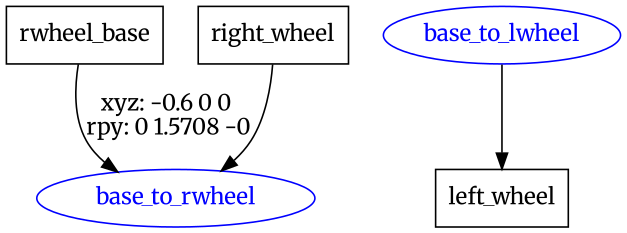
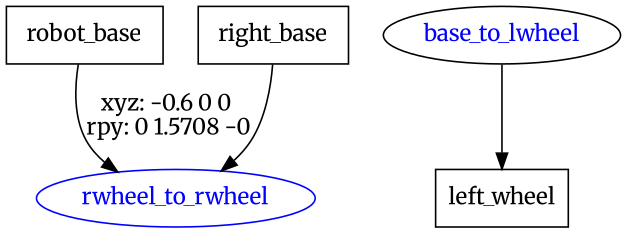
  digraph {
    fontname=Merriweather
    node [fontname=Merriweather shape=box]
    edge [fontname=Merriweather]
-   n1 [label=rwheel_base]
-   base_to_rwheel [color=blue fontcolor=blue shape=ellipse]
-   base_to_lwheel [color=blue fontcolor=blue shape=ellipse]
+   n1 [label=robot_base]
+   base_to_rwheel [color=blue fontcolor=blue shape=ellipse label=rwheel_to_rwheel]
+   base_to_lwheel [color=black fontcolor=blue shape=ellipse]
    n4 [label=left_wheel]
-   n5 [label=right_wheel]
+   n5 [label=right_base]
    n1 -> base_to_rwheel [label="xyz: -0.6 0 0 \nrpy: 0 1.5708 -0"]
    base_to_lwheel -> n4
    n5 -> base_to_rwheel
  }
